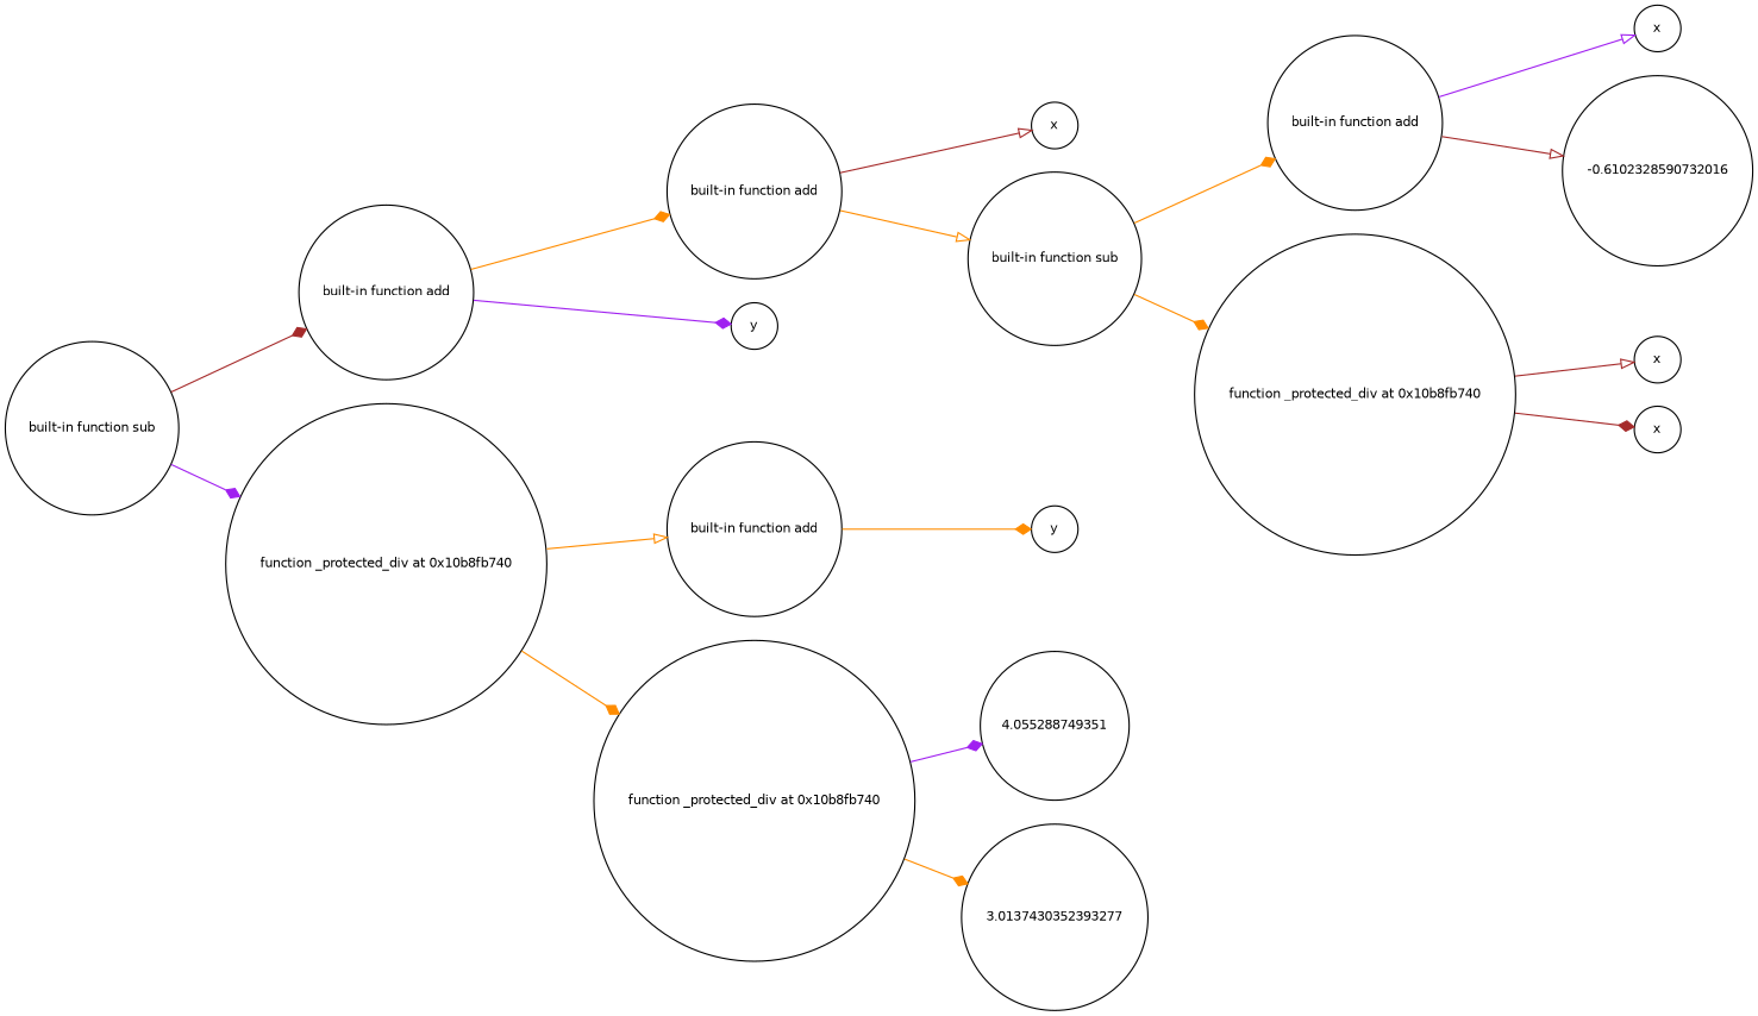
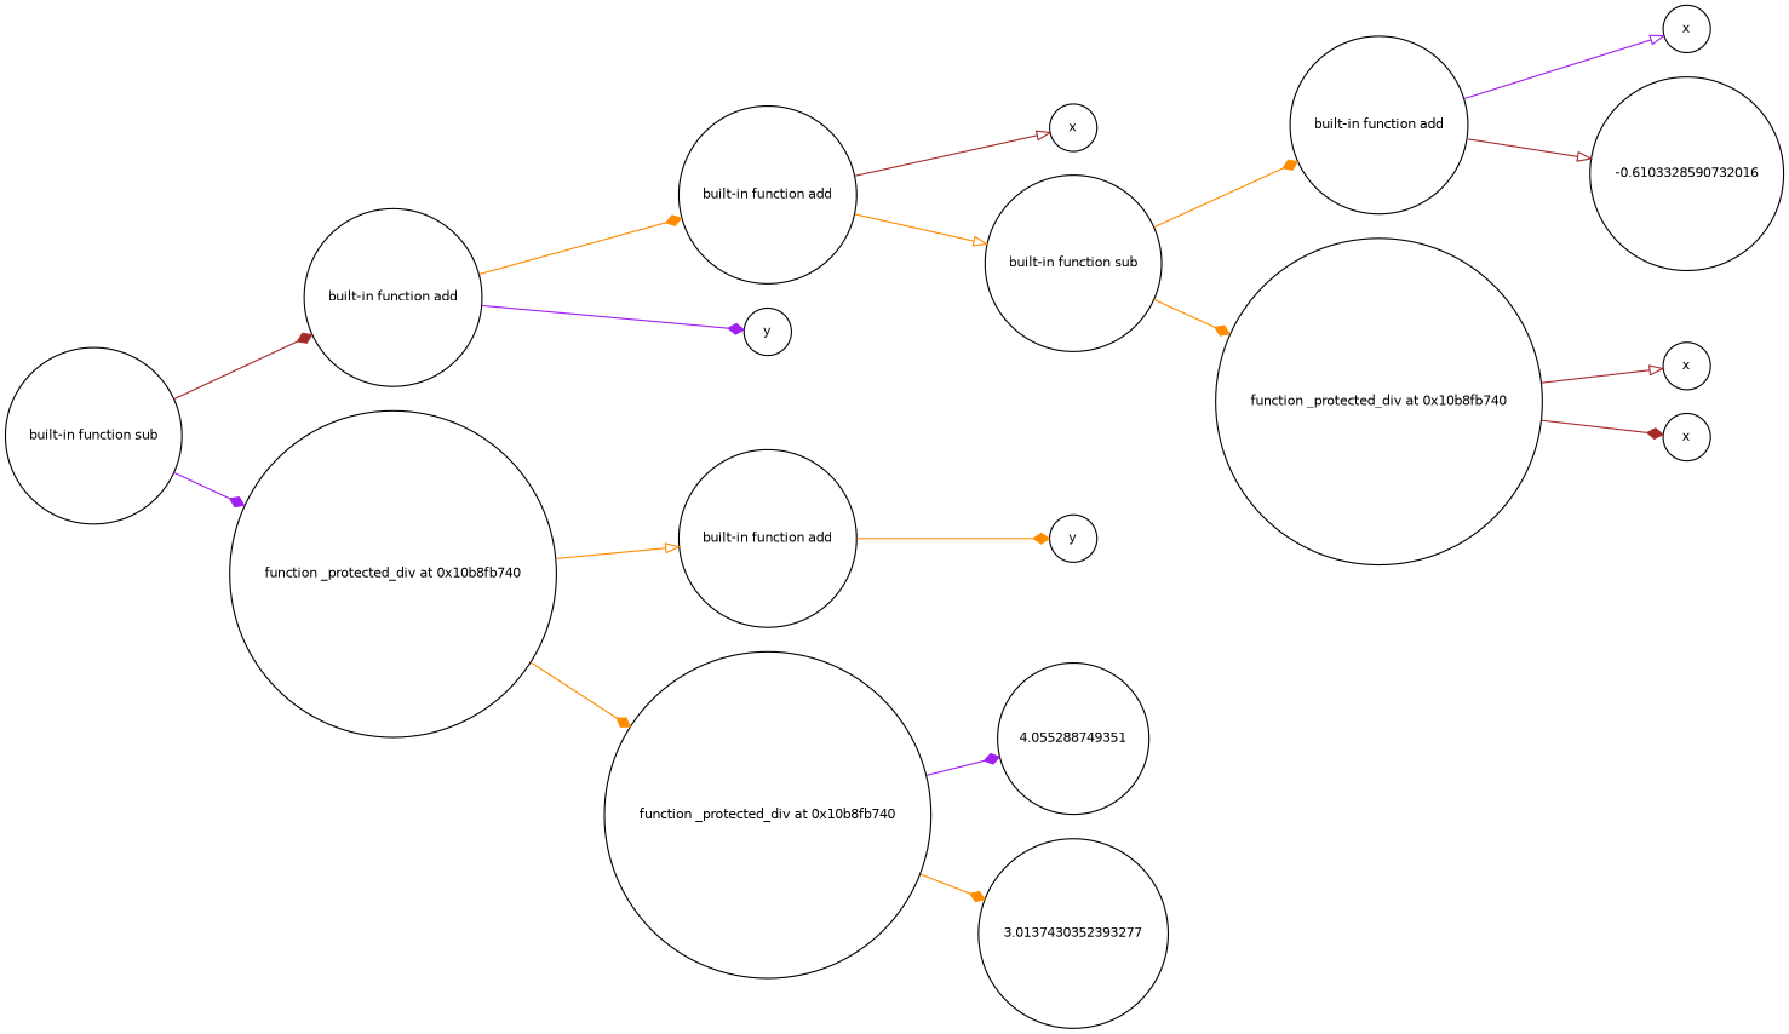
  digraph {
    rankdir=LR
    node [fontname=Helvetica fontsize=10 shape=circle]
    edge [arrowhead=diamond color=darkorange]
    n1 [label=<built-in function sub>]
    n2 [label=<built-in function add>]
    n3 [label=<function _protected_div at 0x10b8fb740>]
    n4 [label=<built-in function add>]
    n5 [label=y]
    n6 [label=<built-in function add>]
    n7 [label=<function _protected_div at 0x10b8fb740>]
    n8 [label=x]
    n9 [label=<built-in function sub>]
    n10 [label=<built-in function add>]
    n11 [label=<function _protected_div at 0x10b8fb740>]
    n12 [label=x]
-   n13 [label=-0.6102328590732016]
+   n13 [label=-0.6103328590732016]
    n14 [label=x]
    n15 [label=x]
    n16 [label=y]
    n17 [label=4.055288749351]
    n18 [label=3.0137430352393277]
    n1 -> n2 [color=brown]
    n1 -> n3 [color=purple]
    n2 -> n4
    n2 -> n5 [color=purple]
    n3 -> n6 [arrowhead=onormal]
    n3 -> n7
    n4 -> n8 [arrowhead=onormal color=brown]
    n4 -> n9 [arrowhead=onormal]
    n6 -> n16
    n7 -> n17 [color=purple]
    n7 -> n18
    n9 -> n10
    n9 -> n11
    n10 -> n12 [arrowhead=onormal color=purple]
    n10 -> n13 [arrowhead=onormal color=brown]
    n11 -> n14 [arrowhead=onormal color=brown]
    n11 -> n15 [color=brown]
  }
